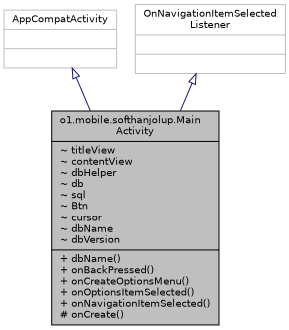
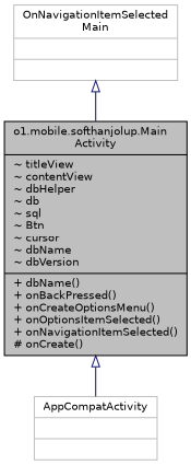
  digraph {
    node [color=grey75 fillcolor=white fontname=Helvetica fontsize=10 shape=record style=filled]
    edge [arrowtail=onormal color=midnightblue dir=back fontname=Helvetica fontsize=10 labelfontname=Helvetica labelfontsize=10 style=solid]
    n1 [color=black fillcolor=grey75 fontcolor=black height=0.2 label="{o1.mobile.softhanjolup.Main\lActivity\n|~ titleView\l~ contentView\l~ dbHelper\l~ db\l~ sql\l~ Btn\l~ cursor\l~ dbName\l~ dbVersion\l|+ dbName()\l+ onBackPressed()\l+ onCreateOptionsMenu()\l+ onOptionsItemSelected()\l+ onNavigationItemSelected()\l# onCreate()\l}" width=0.4]
    n2 [height=0.2 label="{AppCompatActivity\n||}" width=0.4]
-   n3 [height=0.2 label="{OnNavigationItemSelected\lListener\n||}" width=0.4]
-   n2 -> n1
+   n3 [height=0.2 label="{OnNavigationItemSelected\lMain\n||}" width=0.4]
+   n1 -> n2
    n3 -> n1
  }
